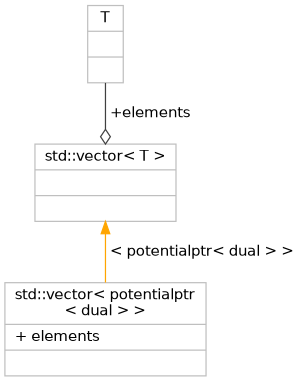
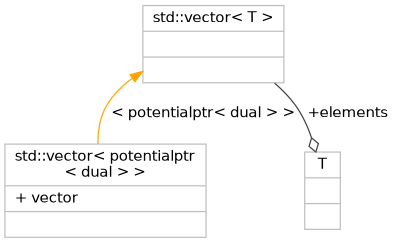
  digraph {
    node [color=grey75 fontname=Helvetica fontsize=12 shape=record]
    edge [fontname=Helvetica fontsize=12 labelfontname=Helvetica labelfontsize=12 style=solid]
-   n1 [height=0.2 label="{std::vector\< potentialptr\l\< dual \> \>\n|+ elements\l|}" width=0.4]
+   n1 [height=0.2 label="{std::vector\< potentialptr\l\< dual \> \>\n|+ vector\l|}" width=0.4]
    n2 [height=0.2 label="{std::vector\< T \>\n||}" width=0.4]
    n3 [height=0.2 label="{T\n||}" width=0.4]
    n2 -> n1 [color=orange dir=back label=" \< potentialptr\< dual \> \>"]
-   n3 -> n2 [arrowhead=odiamond color=grey25 label=" +elements"]
+   n2 -> n3 [arrowhead=odiamond color=grey25 label=" +elements"]
  }
